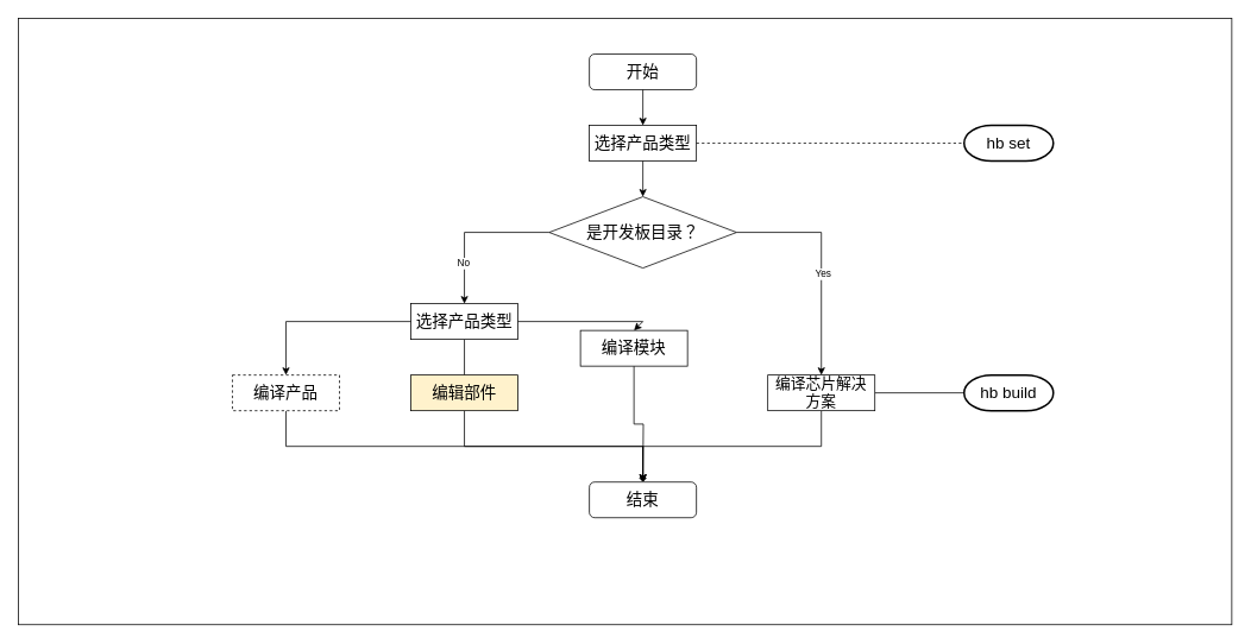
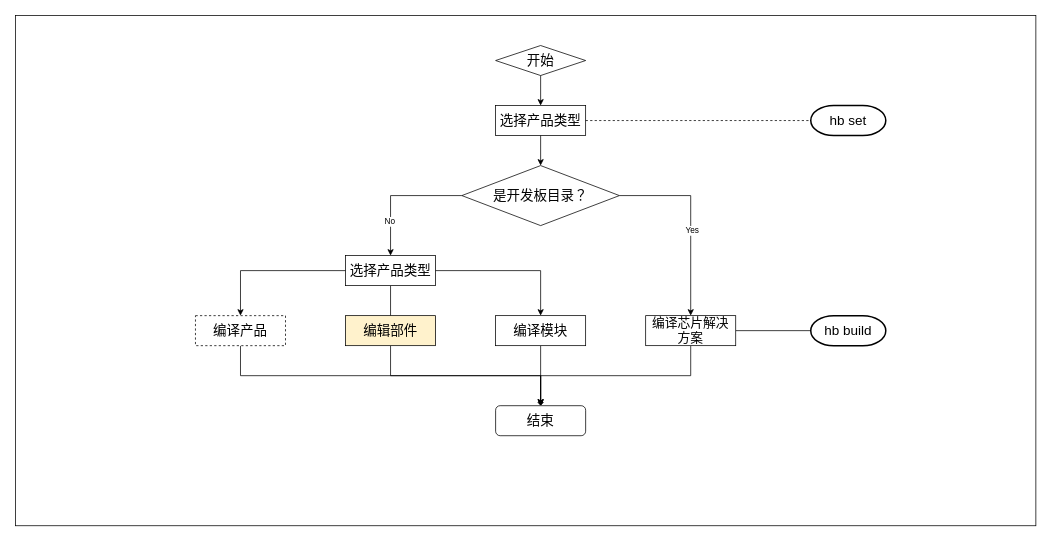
  <mxCell id="0" />
  <mxCell id="1" parent="0" />
  <mxCell id="2" value="" style="rounded=0;whiteSpace=wrap;html=1;" vertex="1" parent="1"><mxGeometry x="20" y="20" width="1360" height="680" as="geometry" /></mxCell>
- <mxCell id="3" value="&lt;font style=&quot;font-size: 18px;&quot;&gt;开始&lt;/font&gt;" style="rounded=1;whiteSpace=wrap;html=1;" vertex="1" parent="1"><mxGeometry x="660" y="60" width="120" height="40" as="geometry" /></mxCell>
+ <mxCell id="3" value="&lt;font style=&quot;font-size: 18px;&quot;&gt;开始&lt;/font&gt;" style="rhombus;whiteSpace=wrap;html=1;" vertex="1" parent="1"><mxGeometry x="660" y="60" width="120" height="40" as="geometry" /></mxCell>
  <mxCell id="4" value="&lt;font style=&quot;font-size: 18px;&quot;&gt;选择产品类型&lt;/font&gt;" style="rounded=0;whiteSpace=wrap;html=1;" vertex="1" parent="1"><mxGeometry x="660" y="140" width="120" height="40" as="geometry" /></mxCell>
  <mxCell id="5" value="&lt;font style=&quot;font-size: 18px;&quot;&gt;是开发板目录？&lt;/font&gt;" style="rhombus;whiteSpace=wrap;html=1;" vertex="1" parent="1"><mxGeometry x="615" y="220" width="210" height="80" as="geometry" /></mxCell>
  <mxCell id="6" value="&lt;font style=&quot;font-size: 18px;&quot;&gt;hb set&lt;/font&gt;" style="strokeWidth=2;html=1;shape=mxgraph.flowchart.terminator;whiteSpace=wrap;" vertex="1" parent="1"><mxGeometry x="1080" y="140" width="100" height="40" as="geometry" /></mxCell>
  <mxCell id="7" value="&lt;font style=&quot;font-size: 18px;&quot;&gt;hb build&lt;/font&gt;" style="strokeWidth=2;html=1;shape=mxgraph.flowchart.terminator;whiteSpace=wrap;" vertex="1" parent="1"><mxGeometry x="1080" y="420" width="100" height="40" as="geometry" /></mxCell>
  <mxCell id="8" style="edgeStyle=orthogonalEdgeStyle;rounded=0;orthogonalLoop=1;jettySize=auto;html=1;entryX=0.5;entryY=0;entryDx=0;entryDy=0;strokeColor=default;endArrow=none;endFill=0;" edge="1" parent="1" source="9" target="11"><mxGeometry relative="1" as="geometry" /></mxCell>
  <mxCell id="9" value="&lt;font style=&quot;font-size: 18px;&quot;&gt;选择产品类型&lt;/font&gt;" style="rounded=0;whiteSpace=wrap;html=1;" vertex="1" parent="1"><mxGeometry x="460" y="340" width="120" height="40" as="geometry" /></mxCell>
  <mxCell id="10" style="edgeStyle=orthogonalEdgeStyle;rounded=0;orthogonalLoop=1;jettySize=auto;html=1;entryX=0.5;entryY=0;entryDx=0;entryDy=0;endArrow=diamond;" edge="1" parent="1" source="11" target="19"><mxGeometry relative="1" as="geometry"><Array as="points"><mxPoint x="520" y="500" /><mxPoint x="720" y="500" /></Array></mxGeometry></mxCell>
  <mxCell id="11" value="&lt;font style=&quot;font-size: 18px;&quot;&gt;编辑部件&lt;/font&gt;" style="rounded=0;whiteSpace=wrap;html=1;fillColor=#fff2cc;" vertex="1" parent="1"><mxGeometry x="460" y="420" width="120" height="40" as="geometry" /></mxCell>
  <mxCell id="12" style="edgeStyle=orthogonalEdgeStyle;rounded=0;orthogonalLoop=1;jettySize=auto;html=1;" edge="1" parent="1" source="13" target="19"><mxGeometry relative="1" as="geometry"><Array as="points"><mxPoint x="320" y="500" /><mxPoint x="720" y="500" /></Array></mxGeometry></mxCell>
  <mxCell id="13" value="&lt;font style=&quot;font-size: 18px;&quot;&gt;编译产品&lt;/font&gt;" style="rounded=0;whiteSpace=wrap;html=1;dashed=1;" vertex="1" parent="1"><mxGeometry x="260" y="420" width="120" height="40" as="geometry" /></mxCell>
  <mxCell id="14" style="edgeStyle=orthogonalEdgeStyle;rounded=0;orthogonalLoop=1;jettySize=auto;html=1;" edge="1" parent="1" source="15"><mxGeometry relative="1" as="geometry"><mxPoint x="720" y="540" as="targetPoint" /></mxGeometry></mxCell>
- <mxCell id="15" value="&lt;font style=&quot;font-size: 18px;&quot;&gt;编译模块&lt;/font&gt;" style="rounded=0;whiteSpace=wrap;html=1;" vertex="1" parent="1"><mxGeometry x="650" y="370" width="120" height="40" as="geometry" /></mxCell>
+ <mxCell id="15" value="&lt;font style=&quot;font-size: 18px;&quot;&gt;编译模块&lt;/font&gt;" style="rounded=0;whiteSpace=wrap;html=1;" vertex="1" parent="1"><mxGeometry x="660" y="420" width="120" height="40" as="geometry" /></mxCell>
  <mxCell id="16" style="edgeStyle=orthogonalEdgeStyle;rounded=0;orthogonalLoop=1;jettySize=auto;html=1;endArrow=none;" edge="1" parent="1" source="18" target="7"><mxGeometry relative="1" as="geometry" /></mxCell>
  <mxCell id="17" style="edgeStyle=orthogonalEdgeStyle;rounded=0;orthogonalLoop=1;jettySize=auto;html=1;entryX=0.5;entryY=0;entryDx=0;entryDy=0;" edge="1" parent="1" source="18" target="19"><mxGeometry relative="1" as="geometry"><Array as="points"><mxPoint x="920" y="500" /><mxPoint x="720" y="500" /></Array></mxGeometry></mxCell>
  <mxCell id="18" value="&lt;font style=&quot;font-size: 17px;&quot;&gt;编译芯片解决方案&lt;/font&gt;" style="rounded=0;whiteSpace=wrap;html=1;" vertex="1" parent="1"><mxGeometry x="860" y="420" width="120" height="40" as="geometry" /></mxCell>
  <mxCell id="19" value="&lt;font style=&quot;font-size: 18px;&quot;&gt;结束&lt;/font&gt;" style="rounded=1;whiteSpace=wrap;html=1;" vertex="1" parent="1"><mxGeometry x="660" y="540" width="120" height="40" as="geometry" /></mxCell>
  <mxCell id="20" value="" style="endArrow=classic;html=1;rounded=0;exitX=0.5;exitY=1;exitDx=0;exitDy=0;entryX=0.5;entryY=0;entryDx=0;entryDy=0;" edge="1" parent="1" source="3" target="4"><mxGeometry width="50" height="50" relative="1" as="geometry"><mxPoint x="860" y="120" as="sourcePoint" /><mxPoint x="910" y="70" as="targetPoint" /></mxGeometry></mxCell>
  <mxCell id="21" value="" style="endArrow=classic;html=1;rounded=0;exitX=0.5;exitY=1;exitDx=0;exitDy=0;" edge="1" parent="1" source="4"><mxGeometry width="50" height="50" relative="1" as="geometry"><mxPoint x="710" y="130" as="sourcePoint" /><mxPoint x="720" y="220" as="targetPoint" /></mxGeometry></mxCell>
  <mxCell id="22" value="" style="endArrow=classic;html=1;rounded=0;exitX=1;exitY=0.5;exitDx=0;exitDy=0;entryX=0.5;entryY=0;entryDx=0;entryDy=0;" edge="1" parent="1" source="5" target="18"><mxGeometry width="50" height="50" relative="1" as="geometry"><mxPoint x="719.9" y="310" as="sourcePoint" /><mxPoint x="719.9" y="350" as="targetPoint" /><Array as="points"><mxPoint x="920" y="260" /></Array></mxGeometry></mxCell>
  <mxCell id="23" value="Yes" style="edgeLabel;html=1;align=center;verticalAlign=middle;resizable=0;points=[];" vertex="1" connectable="0" parent="22"><mxGeometry x="0.108" y="1" relative="1" as="geometry"><mxPoint as="offset" /></mxGeometry></mxCell>
  <mxCell id="24" value="" style="endArrow=classic;html=1;rounded=0;exitX=0;exitY=0.5;exitDx=0;exitDy=0;entryX=0.5;entryY=0;entryDx=0;entryDy=0;" edge="1" parent="1" source="5" target="9"><mxGeometry width="50" height="50" relative="1" as="geometry"><mxPoint x="600" y="320" as="sourcePoint" /><mxPoint x="600" y="360" as="targetPoint" /><Array as="points"><mxPoint x="520" y="260" /></Array></mxGeometry></mxCell>
  <mxCell id="25" value="No" style="edgeLabel;html=1;align=center;verticalAlign=middle;resizable=0;points=[];" vertex="1" connectable="0" parent="24"><mxGeometry x="0.477" y="-2" relative="1" as="geometry"><mxPoint as="offset" /></mxGeometry></mxCell>
  <mxCell id="26" value="" style="endArrow=classic;html=1;rounded=0;exitX=0;exitY=0.5;exitDx=0;exitDy=0;entryX=0.5;entryY=0;entryDx=0;entryDy=0;" edge="1" parent="1" source="9" target="13"><mxGeometry width="50" height="50" relative="1" as="geometry"><mxPoint x="560" y="390" as="sourcePoint" /><mxPoint x="560" y="430" as="targetPoint" /><Array as="points"><mxPoint x="320" y="360" /></Array></mxGeometry></mxCell>
  <mxCell id="27" value="" style="endArrow=classic;html=1;rounded=0;exitX=1;exitY=0.5;exitDx=0;exitDy=0;entryX=0.5;entryY=0;entryDx=0;entryDy=0;" edge="1" parent="1" source="9" target="15"><mxGeometry width="50" height="50" relative="1" as="geometry"><mxPoint x="440" y="410" as="sourcePoint" /><mxPoint x="440" y="450" as="targetPoint" /><Array as="points"><mxPoint x="720" y="360" /></Array></mxGeometry></mxCell>
  <mxCell id="28" style="edgeStyle=orthogonalEdgeStyle;rounded=0;orthogonalLoop=1;jettySize=auto;html=1;entryX=0;entryY=0.5;entryDx=0;entryDy=0;entryPerimeter=0;endArrow=none;endFill=0;dashed=1;" edge="1" parent="1" source="4" target="6"><mxGeometry relative="1" as="geometry" /></mxCell>
